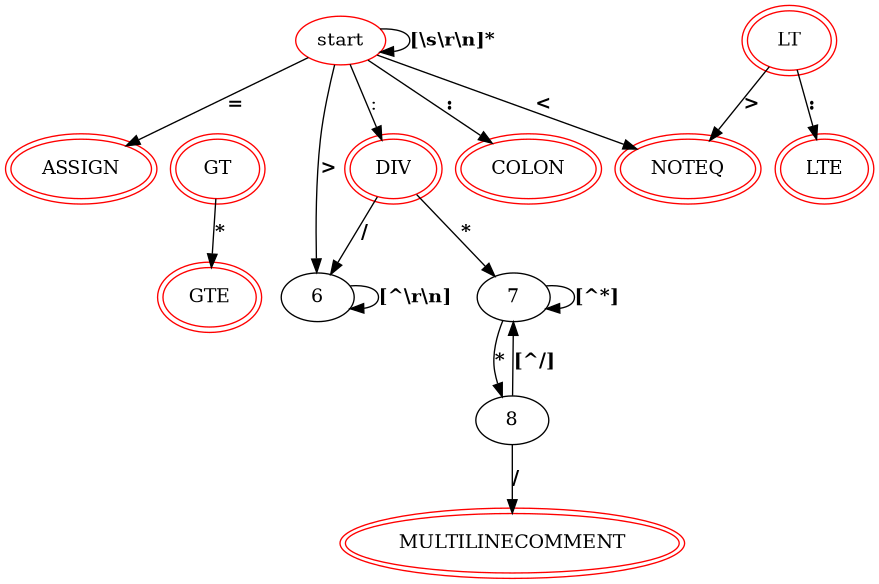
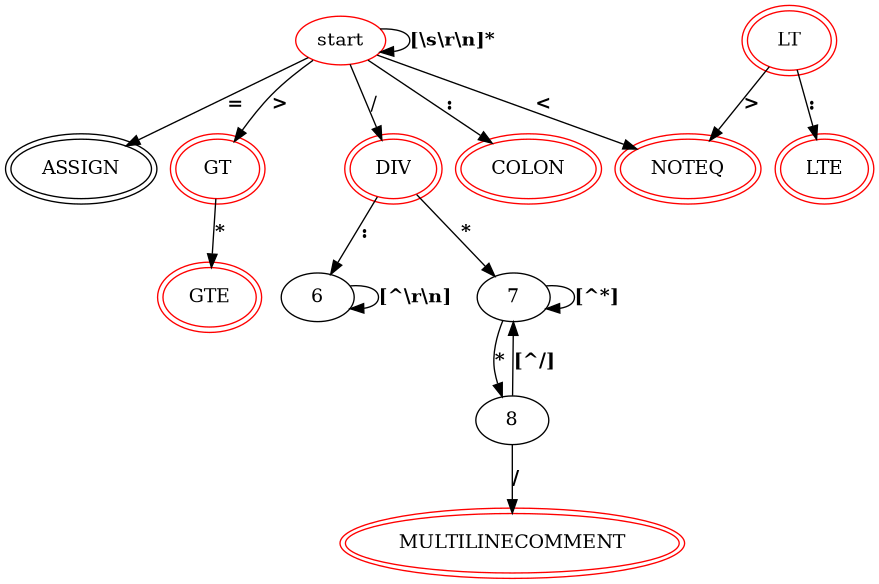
  digraph {
    node [color=red peripheries=2]
    edge [fontname="Times-Bold"]
    start [peripheries=""]
-   ASSIGN
+   ASSIGN [color=black]
    GT
    DIV
    COLON
    NOTEQ
    LT
    LTE
    GTE
    6 [color="" peripheries=""]
    7 [color="" peripheries=""]
    8 [color="" peripheries=""]
    MULTILINECOMMENT
    start -> start [label="[\\s\\r\\n]*"]
    start -> ASSIGN [label="="]
-   start -> 6 [label=">"]
-   start -> DIV [label=":" fontname=""]
+   start -> GT [label=">"]
+   start -> DIV [label="/" fontname=""]
    start -> COLON [label=":"]
    start -> NOTEQ [label="<"]
    GT -> GTE [label="*"]
-   DIV -> 6 [label="/"]
+   DIV -> 6 [label=":"]
    DIV -> 7 [label="*"]
    LT -> NOTEQ [label=">"]
    LT -> LTE [label=":"]
    6 -> 6 [label="[^\\r\\n]"]
    7 -> 7 [label="[^*]"]
    7 -> 8 [label="*"]
    8 -> 7 [label="[^/]"]
    8 -> MULTILINECOMMENT [label="/"]
  }
